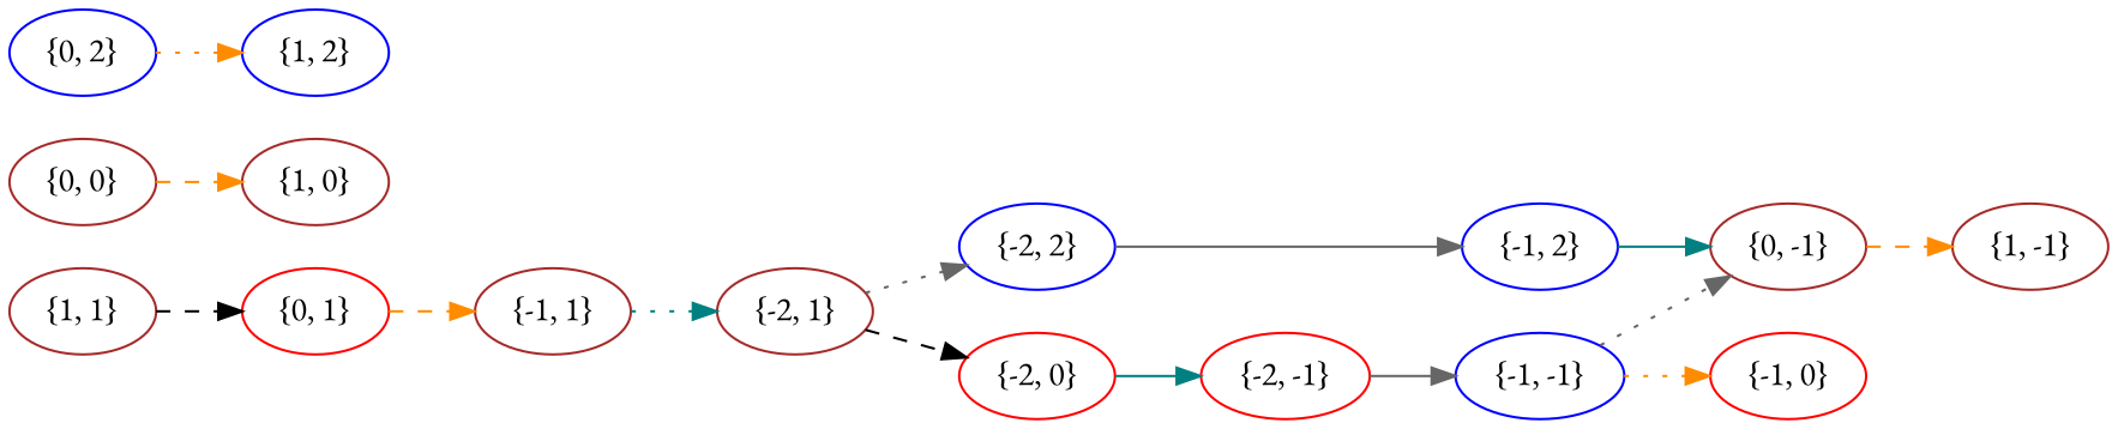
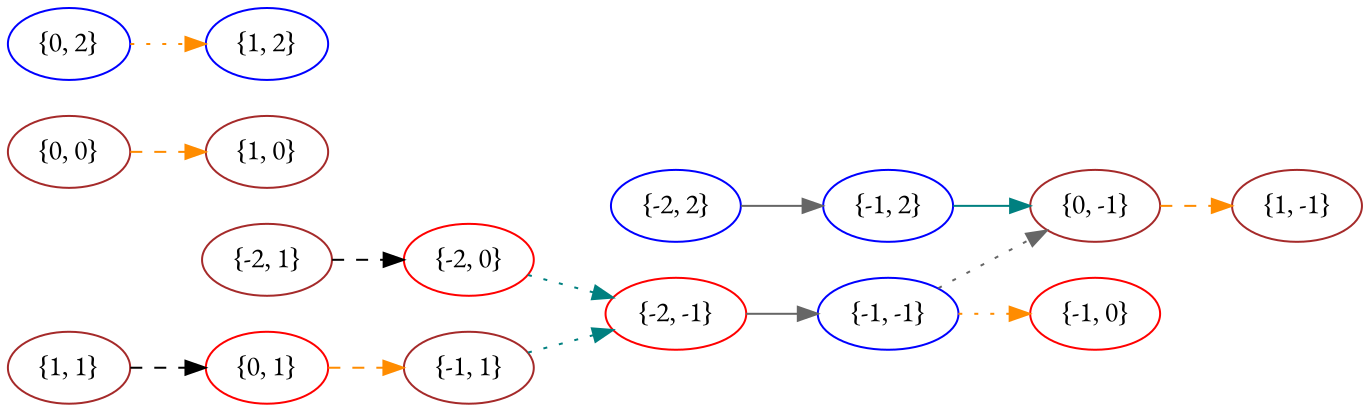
  strict digraph {
    fontname="EB Garamond"
    rankdir=LR
    node [color=brown fontname="EB Garamond"]
    edge [color=darkorange fontname="EB Garamond" style=dotted weight=1]
    "{-2, 2}" [color=blue]
    "{-2, 1}"
    "{-2, 0}" [color=red]
    "{-1, 2}" [color=blue]
    "{-2, -1}" [color=red]
    "{0, -1}"
    "{0, 0}"
    "{1, 0}"
    "{0, 1}" [color=red]
    "{-1, 1}"
    "{1, 1}"
    "{1, -1}"
    "{0, 2}" [color=blue]
    "{1, 2}" [color=blue]
    "{-1, -1}" [color=blue]
    "{-1, 0}" [color=red]
    "{-2, 2}" -> "{-1, 2}" [color=gray40 style=solid]
-   "{-2, 1}" -> "{-2, 2}" [color=gray40]
    "{-2, 1}" -> "{-2, 0}" [color=black style=dashed]
-   "{-2, 0}" -> "{-2, -1}" [color=teal style=solid]
+   "{-2, 0}" -> "{-2, -1}" [color=teal]
    "{-1, 2}" -> "{0, -1}" [color=teal style=solid]
    "{-2, -1}" -> "{-1, -1}" [color=gray40 style=solid]
    "{0, -1}" -> "{1, -1}" [style=dashed]
    "{0, 0}" -> "{1, 0}" [style=dashed]
    "{0, 1}" -> "{-1, 1}" [style=dashed]
-   "{-1, 1}" -> "{-2, 1}" [color=teal]
+   "{-1, 1}" -> "{-2, -1}" [color=teal]
    "{1, 1}" -> "{0, 1}" [color=black style=dashed]
    "{0, 2}" -> "{1, 2}"
    "{-1, -1}" -> "{0, -1}" [color=gray40]
    "{-1, -1}" -> "{-1, 0}"
  }
